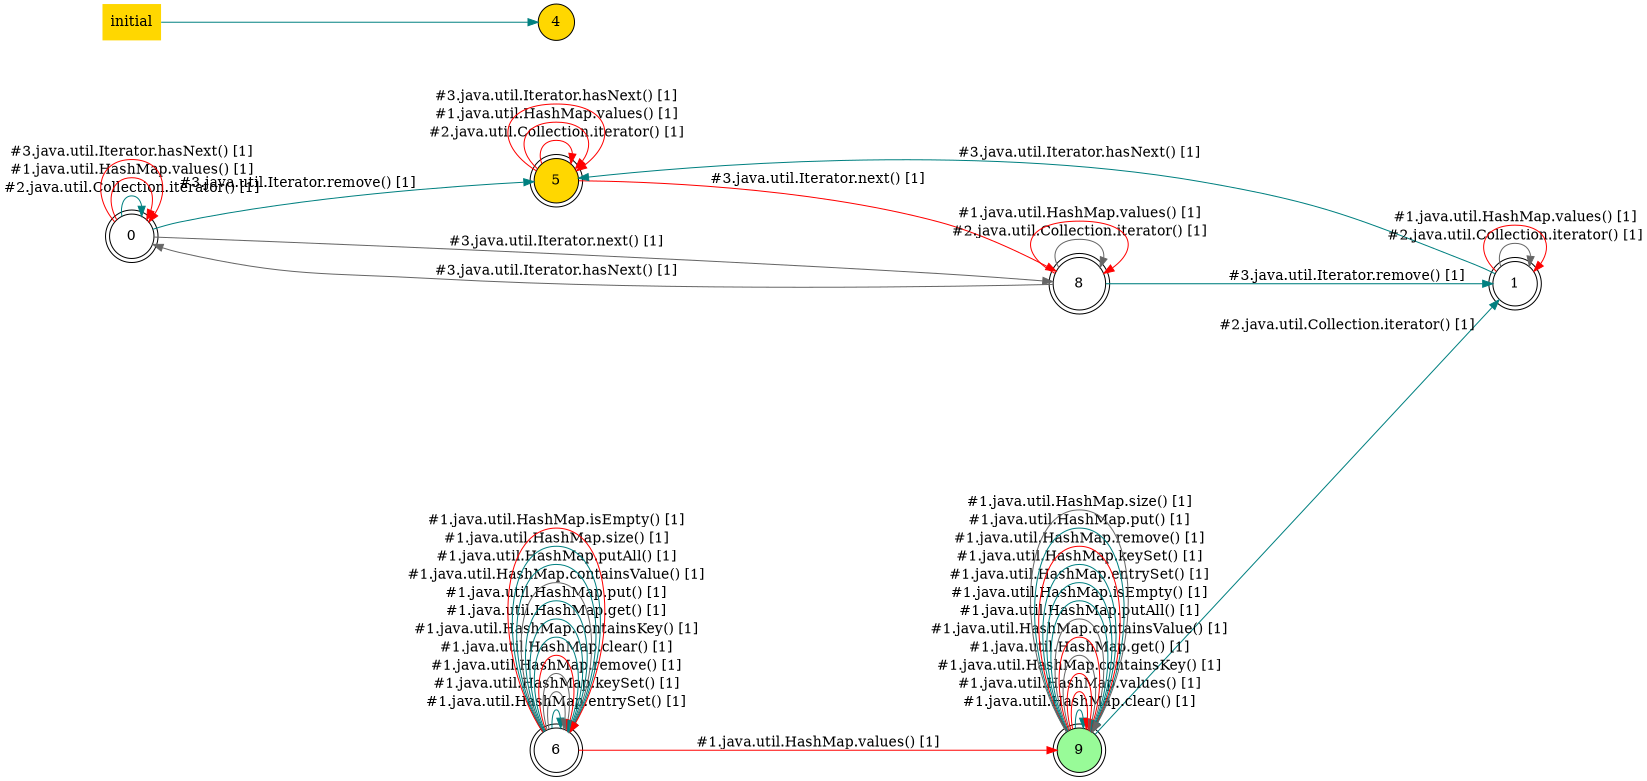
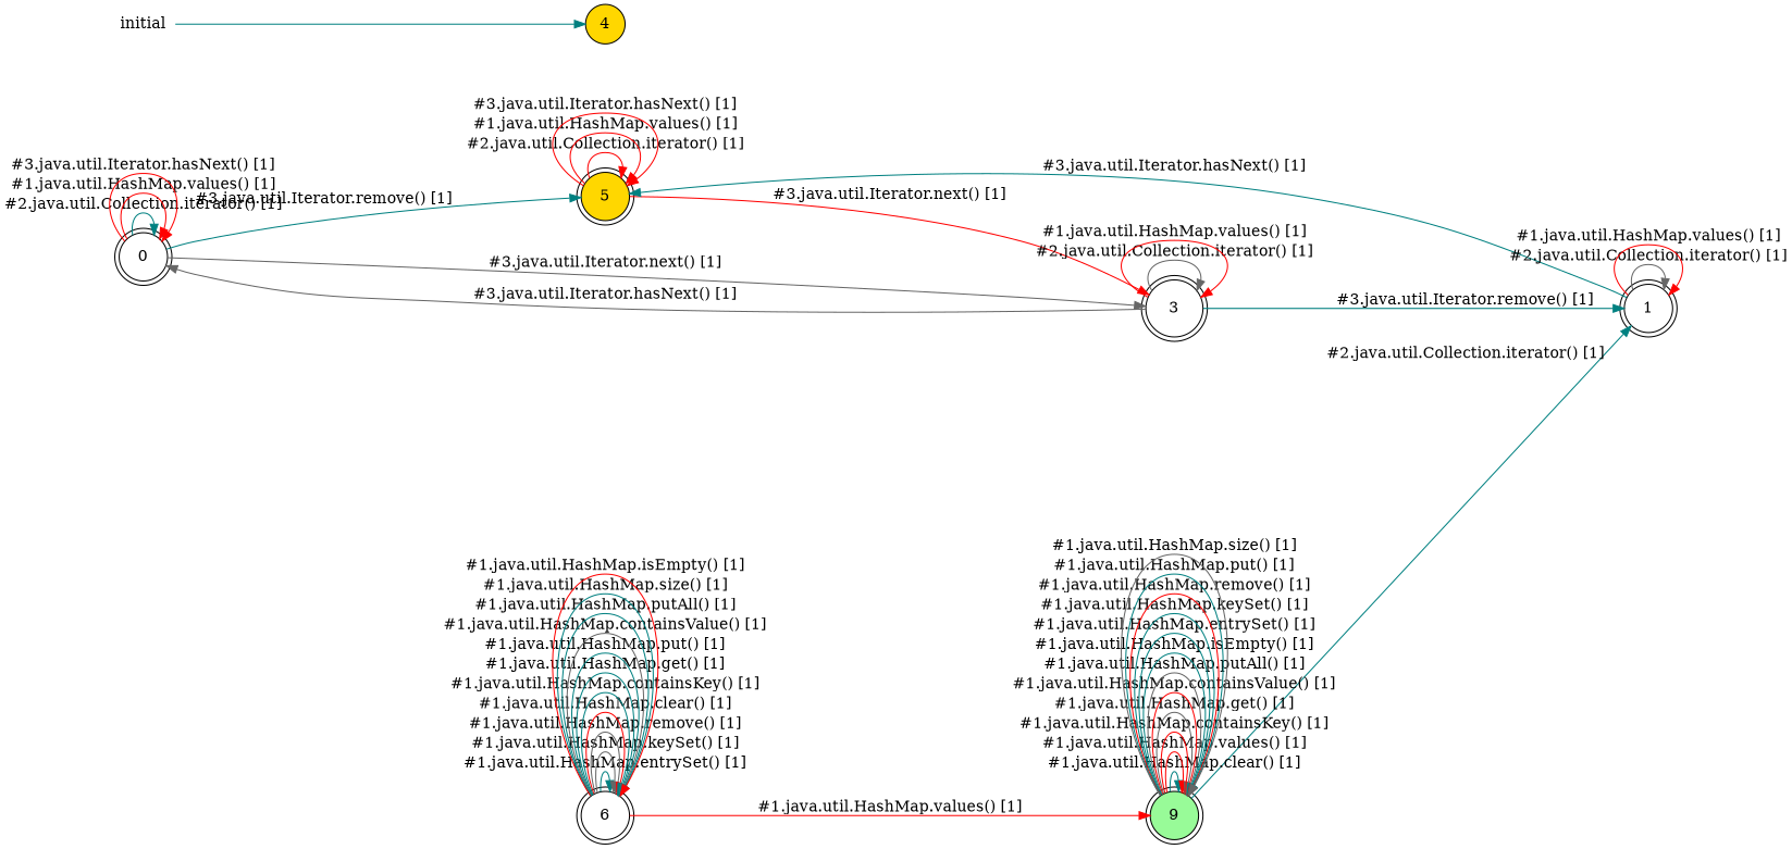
  digraph {
    rankdir=LR
    node [fillcolor=white shape=doublecircle style=filled]
    edge [color=teal style="setlinewidth(1)"]
    0
    5 [fillcolor=gold]
-   3 [label=8]
+   3
    1
    n5 [fillcolor=palegreen label=9]
    4 [fillcolor=gold shape=circle]
    6
-   initial [fillcolor=gold shape=plaintext]
+   initial [shape=plaintext]
    0 -> 0 [label="#2.java.util.Collection.iterator() [1]"]
    0 -> 0 [color=red label="#1.java.util.HashMap.values() [1]"]
    0 -> 0 [color=red label="#3.java.util.Iterator.hasNext() [1]"]
    0 -> 5 [label="#3.java.util.Iterator.remove() [1]"]
    0 -> 3 [color=gray40 label="#3.java.util.Iterator.next() [1]"]
    5 -> 5 [color=red label="#2.java.util.Collection.iterator() [1]"]
    5 -> 5 [color=red label="#1.java.util.HashMap.values() [1]"]
    5 -> 5 [color=red label="#3.java.util.Iterator.hasNext() [1]"]
    5 -> 3 [color=red label="#3.java.util.Iterator.next() [1]"]
    3 -> 0 [color=gray40 label="#3.java.util.Iterator.hasNext() [1]"]
    3 -> 3 [color=gray40 label="#2.java.util.Collection.iterator() [1]"]
    3 -> 3 [color=red label="#1.java.util.HashMap.values() [1]"]
    3 -> 1 [label="#3.java.util.Iterator.remove() [1]"]
    1 -> 5 [label="#3.java.util.Iterator.hasNext() [1]"]
    1 -> 1 [color=gray40 label="#2.java.util.Collection.iterator() [1]"]
    1 -> 1 [color=red label="#1.java.util.HashMap.values() [1]"]
    n5 -> 1 [label="#2.java.util.Collection.iterator() [1]"]
    n5 -> n5 [label="#1.java.util.HashMap.clear() [1]"]
    n5 -> n5 [color=red label="#1.java.util.HashMap.values() [1]"]
    n5 -> n5 [color=red label="#1.java.util.HashMap.containsKey() [1]"]
    n5 -> n5 [color=gray40 label="#1.java.util.HashMap.get() [1]"]
    n5 -> n5 [color=red label="#1.java.util.HashMap.containsValue() [1]"]
    n5 -> n5 [color=gray40 label="#1.java.util.HashMap.putAll() [1]"]
    n5 -> n5 [label="#1.java.util.HashMap.isEmpty() [1]"]
    n5 -> n5 [label="#1.java.util.HashMap.entrySet() [1]"]
    n5 -> n5 [label="#1.java.util.HashMap.keySet() [1]"]
    n5 -> n5 [color=red label="#1.java.util.HashMap.remove() [1]"]
    n5 -> n5 [label="#1.java.util.HashMap.put() [1]"]
    n5 -> n5 [color=gray40 label="#1.java.util.HashMap.size() [1]"]
    6 -> n5 [color=red label="#1.java.util.HashMap.values() [1]"]
    6 -> 6 [label="#1.java.util.HashMap.entrySet() [1]"]
    6 -> 6 [color=gray40 label="#1.java.util.HashMap.keySet() [1]"]
    6 -> 6 [color=gray40 label="#1.java.util.HashMap.remove() [1]"]
    6 -> 6 [color=red label="#1.java.util.HashMap.clear() [1]"]
    6 -> 6 [label="#1.java.util.HashMap.containsKey() [1]"]
    6 -> 6 [label="#1.java.util.HashMap.get() [1]"]
    6 -> 6 [label="#1.java.util.HashMap.put() [1]"]
    6 -> 6 [color=gray40 label="#1.java.util.HashMap.containsValue() [1]"]
    6 -> 6 [label="#1.java.util.HashMap.putAll() [1]"]
    6 -> 6 [label="#1.java.util.HashMap.size() [1]"]
    6 -> 6 [color=red label="#1.java.util.HashMap.isEmpty() [1]"]
    initial -> 4 [style=""]
  }
